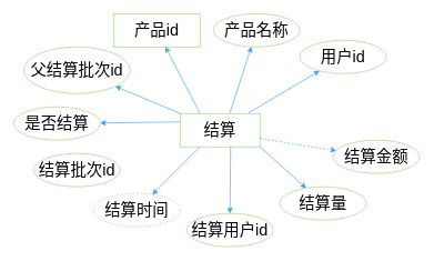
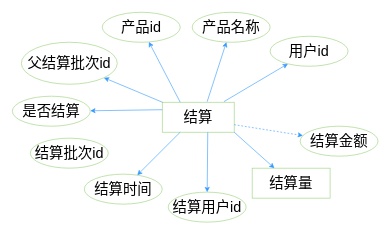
  <mxCell id="0" />
  <mxCell id="1" parent="0" />
  <mxCell id="2" value="&lt;span style=&quot;font-size: 24px;&quot;&gt;结算&lt;/span&gt;" style="rounded=0;whiteSpace=wrap;html=1;strokeColor=#97D077;" vertex="1" parent="1"><mxGeometry x="270" y="170" width="120" height="50" as="geometry" /></mxCell>
  <mxCell id="3" value="&lt;span style=&quot;font-size: 24px;&quot;&gt;产品名称&lt;/span&gt;" style="ellipse;whiteSpace=wrap;html=1;strokeColor=#97D077;" vertex="1" parent="1"><mxGeometry x="320" y="20" width="130" height="50" as="geometry" /></mxCell>
  <mxCell id="4" value="&lt;span style=&quot;font-size: 24px;&quot;&gt;用户id&lt;br&gt;&lt;/span&gt;" style="ellipse;whiteSpace=wrap;html=1;strokeColor=#97D077;" vertex="1" parent="1"><mxGeometry x="450" y="60" width="130" height="50" as="geometry" /></mxCell>
- <mxCell id="5" value="&lt;span style=&quot;font-size: 24px;&quot;&gt;产品id&lt;/span&gt;" style="whiteSpace=wrap;html=1;strokeColor=#97D077;rounded=0;" vertex="1" parent="1"><mxGeometry x="170" y="20" width="130" height="50" as="geometry" /></mxCell>
+ <mxCell id="5" value="&lt;span style=&quot;font-size: 24px;&quot;&gt;产品id&lt;/span&gt;" style="ellipse;whiteSpace=wrap;html=1;strokeColor=#97D077;" vertex="1" parent="1"><mxGeometry x="170" y="20" width="130" height="50" as="geometry" /></mxCell>
  <mxCell id="6" value="&lt;span style=&quot;font-size: 24px;&quot;&gt;父结算批次id&lt;/span&gt;" style="ellipse;whiteSpace=wrap;html=1;strokeColor=#97D077;" vertex="1" parent="1"><mxGeometry x="35" y="70" width="160" height="70" as="geometry" /></mxCell>
  <mxCell id="7" value="&lt;span style=&quot;font-size: 24px;&quot;&gt;是否结算&lt;/span&gt;" style="ellipse;whiteSpace=wrap;html=1;strokeColor=#97D077;" vertex="1" parent="1"><mxGeometry x="20" y="160" width="130" height="50" as="geometry" /></mxCell>
  <mxCell id="8" value="&lt;span style=&quot;font-size: 24px;&quot;&gt;结算批次id&lt;/span&gt;" style="ellipse;whiteSpace=wrap;html=1;strokeColor=#97D077;" vertex="1" parent="1"><mxGeometry x="50" y="230" width="130" height="50" as="geometry" /></mxCell>
- <mxCell id="9" value="&lt;font style=&quot;font-size: 24px;&quot;&gt;结算时间&lt;/font&gt;" style="ellipse;whiteSpace=wrap;html=1;strokeColor=#97D077;dashed=1;" vertex="1" parent="1"><mxGeometry x="140" y="290" width="130" height="50" as="geometry" /></mxCell>
+ <mxCell id="9" value="&lt;font style=&quot;font-size: 24px;&quot;&gt;结算时间&lt;/font&gt;" style="ellipse;whiteSpace=wrap;html=1;strokeColor=#97D077;" vertex="1" parent="1"><mxGeometry x="140" y="290" width="130" height="50" as="geometry" /></mxCell>
  <mxCell id="10" value="&lt;span style=&quot;font-size: 24px;&quot;&gt;结算用户id&lt;/span&gt;" style="ellipse;whiteSpace=wrap;html=1;strokeColor=#97D077;" vertex="1" parent="1"><mxGeometry x="280" y="320" width="130" height="50" as="geometry" /></mxCell>
- <mxCell id="11" value="&lt;span style=&quot;font-size: 24px;&quot;&gt;结算量&lt;/span&gt;" style="ellipse;whiteSpace=wrap;html=1;strokeColor=#97D077;" vertex="1" parent="1"><mxGeometry x="420" y="280" width="130" height="50" as="geometry" /></mxCell>
+ <mxCell id="11" value="&lt;span style=&quot;font-size: 24px;&quot;&gt;结算量&lt;/span&gt;" style="whiteSpace=wrap;html=1;strokeColor=#97D077;rounded=0;" vertex="1" parent="1"><mxGeometry x="420" y="280" width="130" height="50" as="geometry" /></mxCell>
  <mxCell id="12" value="&lt;span style=&quot;font-size: 24px;&quot;&gt;结算金额&lt;/span&gt;" style="ellipse;whiteSpace=wrap;html=1;strokeColor=#97D077;" vertex="1" parent="1"><mxGeometry x="500" y="210" width="130" height="50" as="geometry" /></mxCell>
  <mxCell id="13" value="" style="endArrow=classic;html=1;rounded=0;strokeColor=#3399FF;exitX=1;exitY=1;exitDx=0;exitDy=0;" edge="1" parent="1" source="2" target="11"><mxGeometry width="50" height="50" relative="1" as="geometry"><mxPoint x="401" y="190" as="sourcePoint" /><mxPoint x="473.838" y="271.362" as="targetPoint" /></mxGeometry></mxCell>
  <mxCell id="14" value="" style="endArrow=classic;html=1;rounded=0;strokeColor=#3399FF;exitX=1;exitY=0.75;exitDx=0;exitDy=0;dashed=1;" edge="1" parent="1" source="2" target="12"><mxGeometry width="50" height="50" relative="1" as="geometry"><mxPoint x="411" y="200" as="sourcePoint" /><mxPoint x="483.838" y="281.362" as="targetPoint" /></mxGeometry></mxCell>
  <mxCell id="15" value="" style="endArrow=classic;html=1;rounded=0;strokeColor=#3399FF;exitX=0.858;exitY=-0.02;exitDx=0;exitDy=0;exitPerimeter=0;" edge="1" parent="1" source="2" target="4"><mxGeometry width="50" height="50" relative="1" as="geometry"><mxPoint x="431" y="220" as="sourcePoint" /><mxPoint x="503.838" y="301.362" as="targetPoint" /></mxGeometry></mxCell>
  <mxCell id="16" value="" style="endArrow=classic;html=1;rounded=0;strokeColor=#3399FF;exitX=0.633;exitY=1;exitDx=0;exitDy=0;exitPerimeter=0;" edge="1" parent="1" source="2" target="10"><mxGeometry width="50" height="50" relative="1" as="geometry"><mxPoint x="441" y="230" as="sourcePoint" /><mxPoint x="513.838" y="311.362" as="targetPoint" /></mxGeometry></mxCell>
  <mxCell id="17" value="" style="endArrow=classic;html=1;rounded=0;strokeColor=#3399FF;exitX=0.25;exitY=1;exitDx=0;exitDy=0;" edge="1" parent="1" source="2" target="9"><mxGeometry width="50" height="50" relative="1" as="geometry"><mxPoint x="451" y="240" as="sourcePoint" /><mxPoint x="523.838" y="321.362" as="targetPoint" /></mxGeometry></mxCell>
  <mxCell id="18" value="" style="endArrow=classic;html=1;rounded=0;strokeColor=#3399FF;exitX=0;exitY=0.25;exitDx=0;exitDy=0;" edge="1" parent="1" source="2" target="7"><mxGeometry width="50" height="50" relative="1" as="geometry"><mxPoint x="471" y="260" as="sourcePoint" /><mxPoint x="543.838" y="341.362" as="targetPoint" /></mxGeometry></mxCell>
  <mxCell id="19" value="" style="endArrow=classic;html=1;rounded=0;strokeColor=#3399FF;exitX=0.625;exitY=-0.02;exitDx=0;exitDy=0;exitPerimeter=0;" edge="1" parent="1" source="2" target="3"><mxGeometry width="50" height="50" relative="1" as="geometry"><mxPoint x="481" y="270" as="sourcePoint" /><mxPoint x="553.838" y="351.362" as="targetPoint" /></mxGeometry></mxCell>
  <mxCell id="20" value="" style="endArrow=classic;html=1;rounded=0;strokeColor=#3399FF;exitX=0.25;exitY=0;exitDx=0;exitDy=0;" edge="1" parent="1" source="2" target="5"><mxGeometry width="50" height="50" relative="1" as="geometry"><mxPoint x="491" y="280" as="sourcePoint" /><mxPoint x="563.838" y="361.362" as="targetPoint" /></mxGeometry></mxCell>
  <mxCell id="21" value="" style="endArrow=classic;html=1;rounded=0;strokeColor=#3399FF;" edge="1" parent="1" source="2" target="6"><mxGeometry width="50" height="50" relative="1" as="geometry"><mxPoint x="260" y="170" as="sourcePoint" /><mxPoint x="573.838" y="371.362" as="targetPoint" /></mxGeometry></mxCell>
